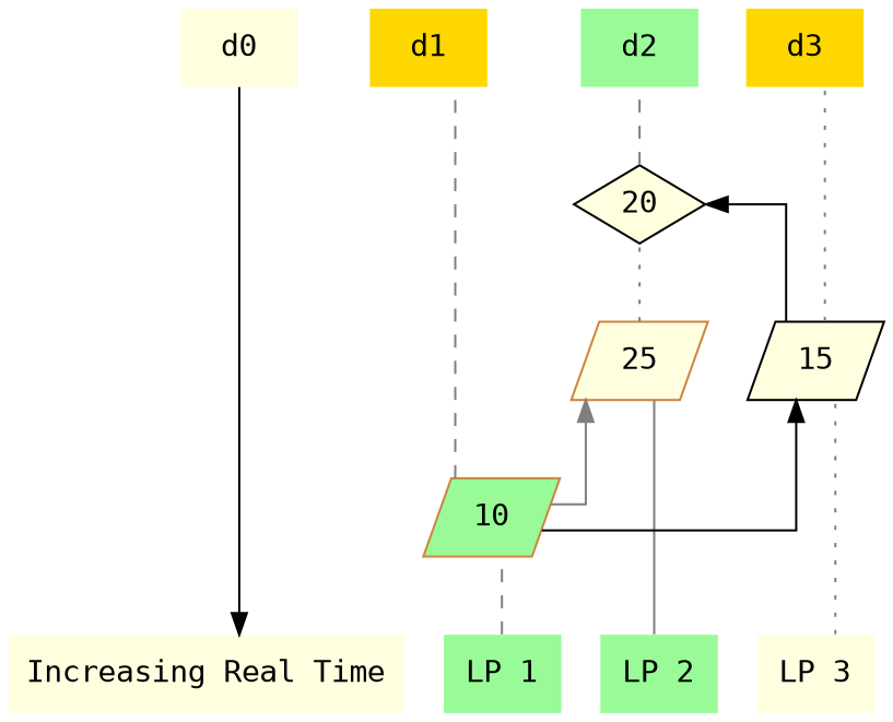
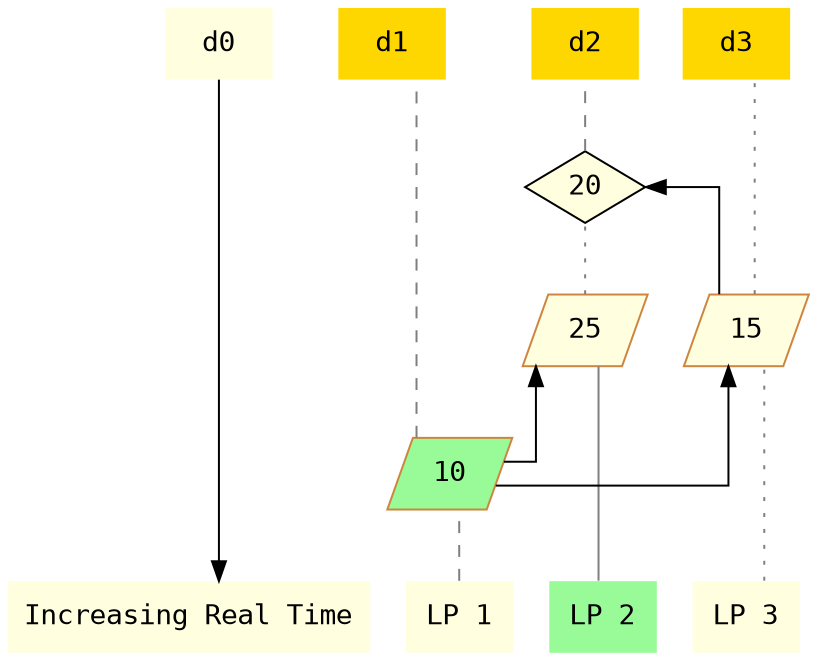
  digraph {
    fontname="DejaVu Sans Mono"
    rankdir=BT
    splines=ortho
    node [fillcolor=lightyellow fontname="DejaVu Sans Mono" shape=plaintext style=filled]
    edge [fontname="DejaVu Sans Mono" style=invis]
    n1 [label="Increasing Real Time"]
-   n2 [fillcolor=palegreen label="LP 1"]
+   n2 [label="LP 1"]
    n3 [fillcolor=palegreen label="LP 2"]
    n4 [label="LP 3"]
    d0
    d1 [fillcolor=gold]
-   d2 [fillcolor=palegreen]
+   d2 [fillcolor=gold]
    d3 [fillcolor=gold]
    n9 [color=tan3 fillcolor=palegreen label=10 shape=parallelogram]
    n10 [color=tan3 label=25 shape=parallelogram]
-   n11 [color=black label=15 shape=parallelogram]
+   n11 [color=tan3 label=15 shape=parallelogram]
    n12 [color=black label=20 shape=diamond]
    subgraph sub_1 {
      rank=same
      n1
      n2
      n3
      n4
    }
    subgraph sub_2 {
      rank=same
      d0
      d1
      d2
      d3
    }
    n2 -> n3
    n2 -> n9 [arrowhead=none color=gray50 style=dashed]
    n3 -> n4
    n3 -> n10
    n3 -> n10 [arrowhead=none color=gray50 style=solid]
    n3 -> n10
    n4 -> n11 [arrowhead=none color=gray50 style=dotted]
    d0 -> n1 [style=solid]
    d0 -> d1
    d1 -> d2
    d2 -> d3
    n9 -> d1 [arrowhead=none color=gray50 style=dashed]
-   n9 -> n10 [style=solid color=gray50]
+   n9 -> n10 [style=solid]
    n9 -> n11 [style=solid]
    n9 -> n12
    n10 -> n12 [arrowhead=none color=gray50 style=dotted]
    n11 -> d3 [arrowhead=none color=gray50 style=dotted]
    n11 -> n12 [style=solid]
    n12 -> d2 [arrowhead=none color=gray50 style=dashed]
  }
